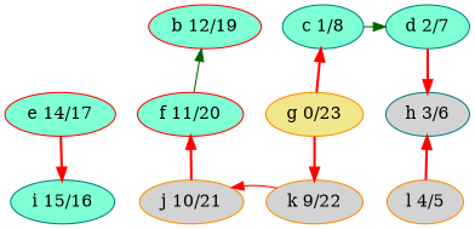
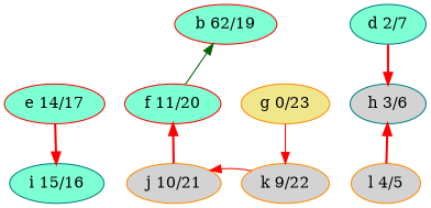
  digraph {
    node [color=teal fillcolor=aquamarine style=filled]
    edge [style=invis]
-   n1 [color=red label="b 12/19"]
-   n2 [label="c 1/8"]
+   n1 [color=red label="b 62/19"]
    n3 [label="d 2/7"]
    n4 [color=red label="e 14/17"]
    n5 [color=red label="f 11/20"]
    n6 [color=darkorange fillcolor=khaki label="g 0/23"]
    n7 [fillcolor=lightgrey label="h 3/6"]
    n8 [label="i 15/16"]
    n9 [color=darkorange fillcolor=lightgrey label="j 10/21"]
    n10 [color=darkorange fillcolor=lightgrey label="k 9/22"]
    n11 [color=darkorange fillcolor=lightgrey label="l 4/5"]
    subgraph sub_1 {
      rank=same
      n1
-     n2
      n3
    }
    subgraph sub_2 {
      rank=same
      n4
      n5
      n6
      n7
    }
    subgraph sub_3 {
      rank=same
      n8
      n9
      n10
      n11
    }
-   n1 -> n2
-   n2 -> n3 [color=darkgreen style=solid]
    n3 -> n7 [color=red style=bold]
    n4 -> n5
    n4 -> n8 [color=red style=bold]
    n5 -> n1 [color=darkgreen constraint=false style=solid]
    n5 -> n6
-   n6 -> n2 [color=red constraint=false style=bold]
    n6 -> n7
-   n6 -> n10 [color=red style=bold]
+   n6 -> n10 [color=red style=solid]
    n8 -> n9
    n9 -> n5 [color=red constraint=false style=bold]
    n9 -> n10
    n10 -> n9 [color=red style=solid]
    n10 -> n11
    n11 -> n7 [color=red style=bold]
  }
